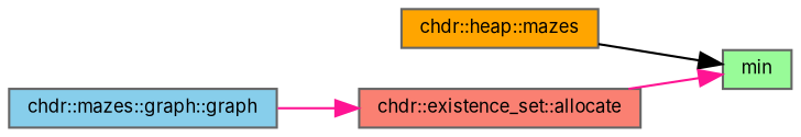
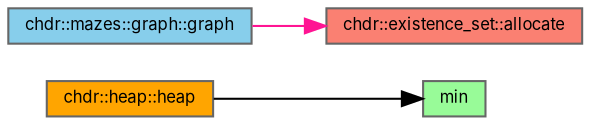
  digraph {
    fontname=Inter
    rankdir=RL
    node [color=grey40 fontname=Inter fontsize=8 shape=box style=filled]
    edge [color=deeppink dir=back fontname=Inter fontsize=8 labelfontname=Helvetica labelfontsize=8 style=solid]
    n1 [color=gray40 fillcolor=palegreen fontcolor=black height=0.2 label=min width=0.4]
-   n2 [fillcolor=orange height=0.2 label="chdr::heap::mazes" width=0.4]
+   n2 [fillcolor=orange height=0.2 label="chdr::heap::heap" width=0.4]
    n3 [fillcolor=salmon height=0.2 label="chdr::existence_set::allocate" width=0.4]
    n4 [fillcolor=skyblue height=0.2 label="chdr::mazes::graph::graph" width=0.4]
    n1 -> n2 [color=black]
-   n1 -> n3
    n3 -> n4
  }
